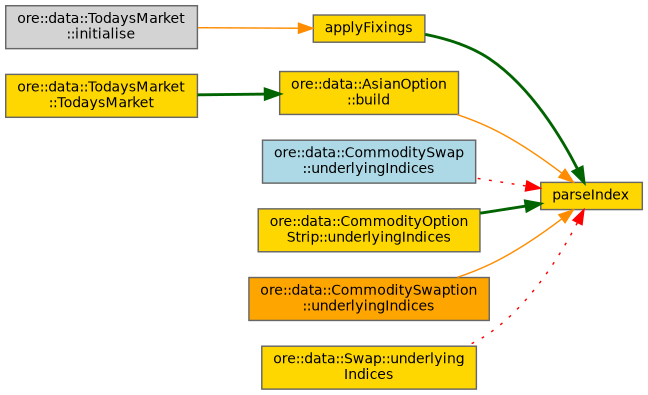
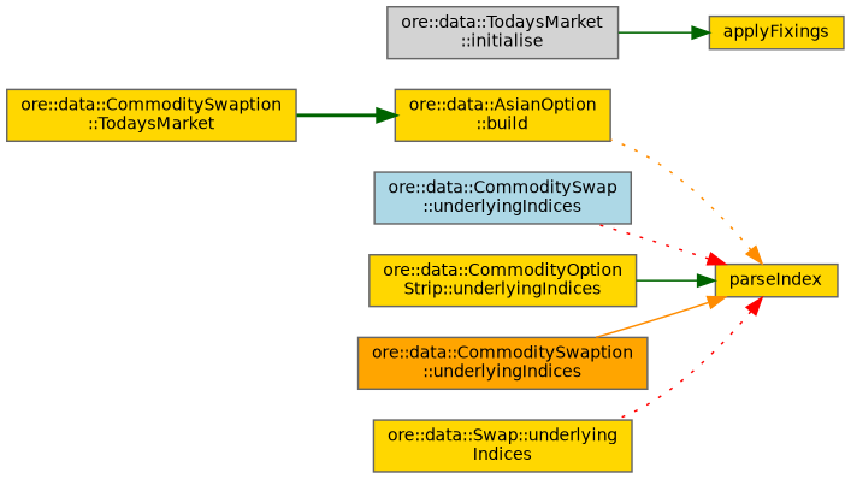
  digraph {
    rankdir=RL
    node [color=grey40 fillcolor=gold fontname=Helvetica fontsize=10 shape=box style=filled]
    edge [color=darkgreen dir=back fontname=Helvetica fontsize=10 labelfontname=Helvetica labelfontsize=10 style=bold]
    n1 [color=gray40 fontcolor=black height=0.2 label=parseIndex width=0.4]
    n2 [height=0.2 label=applyFixings width=0.4]
    n3 [height=0.2 label="ore::data::AsianOption\l::build" width=0.4]
    n4 [fillcolor=lightblue height=0.2 label="ore::data::CommoditySwap\l::underlyingIndices" width=0.4]
    n5 [height=0.2 label="ore::data::CommodityOption\lStrip::underlyingIndices" width=0.4]
    n6 [fillcolor=orange height=0.2 label="ore::data::CommoditySwaption\l::underlyingIndices" width=0.4]
    n7 [height=0.2 label="ore::data::Swap::underlying\lIndices" width=0.4]
    n8 [fillcolor=lightgrey height=0.2 label="ore::data::TodaysMarket\l::initialise" width=0.4]
-   n9 [height=0.2 label="ore::data::TodaysMarket\l::TodaysMarket" width=0.4]
-   n1 -> n2
-   n1 -> n3 [color=darkorange style=solid]
+   n9 [height=0.2 label="ore::data::CommoditySwaption\l::TodaysMarket" width=0.4]
+   n1 -> n3 [color=darkorange style=dotted]
    n1 -> n4 [color=red style=dotted]
-   n1 -> n5
+   n1 -> n5 [style=solid]
    n1 -> n6 [color=darkorange style=solid]
    n1 -> n7 [color=red style=dotted]
-   n2 -> n8 [color=darkorange style=solid]
+   n2 -> n8 [style=solid]
    n3 -> n9
  }
